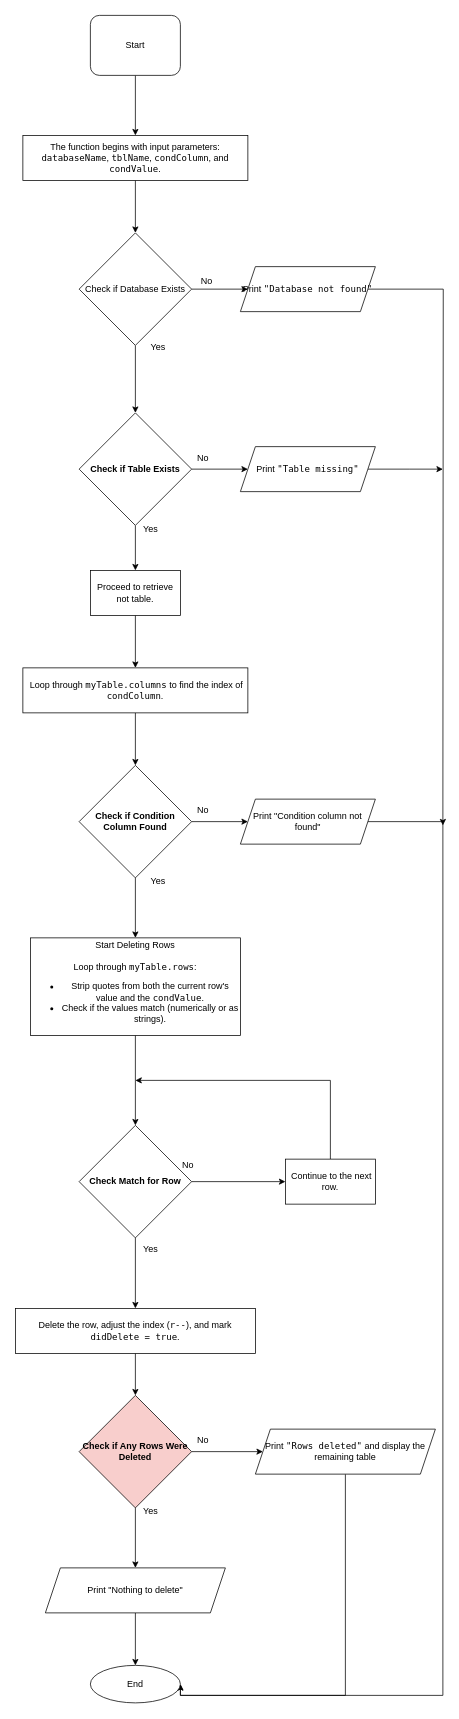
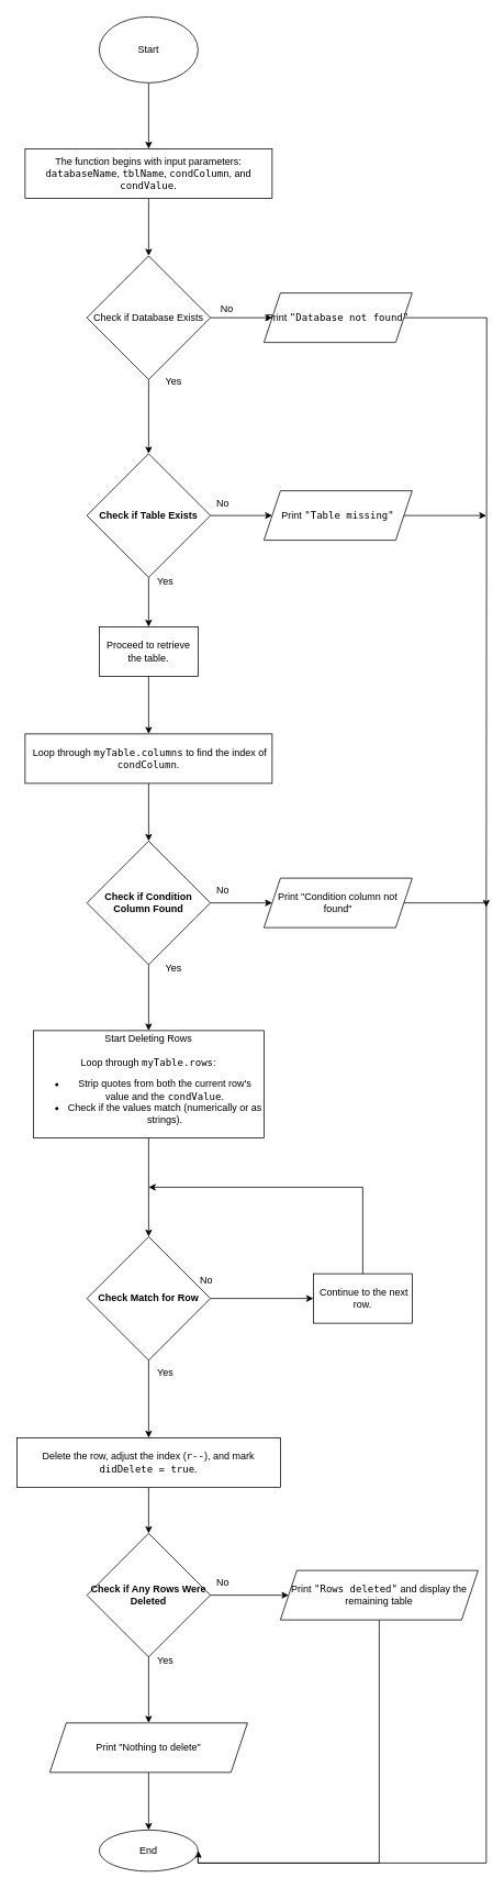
  <mxCell id="0" />
  <mxCell id="1" parent="0" />
  <mxCell id="2" value="" style="edgeStyle=orthogonalEdgeStyle;rounded=0;orthogonalLoop=1;jettySize=auto;html=1;" edge="1" parent="1" source="3" target="8"><mxGeometry relative="1" as="geometry" /></mxCell>
- <mxCell id="3" value="Start" style="whiteSpace=wrap;html=1;rounded=1;" vertex="1" parent="1"><mxGeometry x="120" y="20" width="120" height="80" as="geometry" /></mxCell>
+ <mxCell id="3" value="Start" style="ellipse;whiteSpace=wrap;html=1;" vertex="1" parent="1"><mxGeometry x="120" y="20" width="120" height="80" as="geometry" /></mxCell>
  <mxCell id="4" value="" style="edgeStyle=orthogonalEdgeStyle;rounded=0;orthogonalLoop=1;jettySize=auto;html=1;" edge="1" parent="1" source="6" target="10"><mxGeometry relative="1" as="geometry" /></mxCell>
  <mxCell id="5" value="" style="edgeStyle=orthogonalEdgeStyle;rounded=0;orthogonalLoop=1;jettySize=auto;html=1;" edge="1" parent="1" source="6" target="13"><mxGeometry relative="1" as="geometry" /></mxCell>
  <mxCell id="6" value="Check if Database Exists" style="rhombus;whiteSpace=wrap;html=1;" vertex="1" parent="1"><mxGeometry x="105" y="310" width="150" height="150" as="geometry" /></mxCell>
  <mxCell id="7" value="" style="edgeStyle=orthogonalEdgeStyle;rounded=0;orthogonalLoop=1;jettySize=auto;html=1;" edge="1" parent="1" source="8" target="6"><mxGeometry relative="1" as="geometry" /></mxCell>
  <mxCell id="8" value="The function begins with input parameters: &lt;code&gt;databaseName&lt;/code&gt;, &lt;code&gt;tblName&lt;/code&gt;, &lt;code&gt;condColumn&lt;/code&gt;, and &lt;code&gt;condValue&lt;/code&gt;." style="rounded=0;whiteSpace=wrap;html=1;" vertex="1" parent="1"><mxGeometry x="30" y="180" width="300" height="60" as="geometry" /></mxCell>
  <mxCell id="9" style="edgeStyle=orthogonalEdgeStyle;rounded=0;orthogonalLoop=1;jettySize=auto;html=1;" edge="1" parent="1" source="10"><mxGeometry relative="1" as="geometry"><mxPoint x="590" y="1100" as="targetPoint" /></mxGeometry></mxCell>
  <mxCell id="10" value="Print &lt;code&gt;&quot;Database not found&quot;&lt;/code&gt;" style="shape=parallelogram;perimeter=parallelogramPerimeter;whiteSpace=wrap;html=1;fixedSize=1;" vertex="1" parent="1"><mxGeometry x="320" y="355" width="180" height="60" as="geometry" /></mxCell>
  <mxCell id="11" value="" style="edgeStyle=orthogonalEdgeStyle;rounded=0;orthogonalLoop=1;jettySize=auto;html=1;" edge="1" parent="1" source="13" target="15"><mxGeometry relative="1" as="geometry" /></mxCell>
  <mxCell id="12" value="" style="edgeStyle=orthogonalEdgeStyle;rounded=0;orthogonalLoop=1;jettySize=auto;html=1;" edge="1" parent="1" source="13" target="17"><mxGeometry relative="1" as="geometry" /></mxCell>
  <mxCell id="13" value="&lt;strong&gt;Check if Table Exists&lt;/strong&gt;" style="rhombus;whiteSpace=wrap;html=1;" vertex="1" parent="1"><mxGeometry x="105" y="550" width="150" height="150" as="geometry" /></mxCell>
  <mxCell id="14" style="edgeStyle=orthogonalEdgeStyle;rounded=0;orthogonalLoop=1;jettySize=auto;html=1;" edge="1" parent="1" source="15"><mxGeometry relative="1" as="geometry"><mxPoint x="590" y="625" as="targetPoint" /></mxGeometry></mxCell>
  <mxCell id="15" value="Print &lt;code&gt;&quot;Table missing&quot;&lt;/code&gt;" style="shape=parallelogram;perimeter=parallelogramPerimeter;whiteSpace=wrap;html=1;fixedSize=1;" vertex="1" parent="1"><mxGeometry x="320" y="595" width="180" height="60" as="geometry" /></mxCell>
  <mxCell id="16" value="" style="edgeStyle=orthogonalEdgeStyle;rounded=0;orthogonalLoop=1;jettySize=auto;html=1;" edge="1" parent="1" source="17" target="19"><mxGeometry relative="1" as="geometry" /></mxCell>
- <mxCell id="17" value="Proceed to retrieve not table." style="rounded=0;whiteSpace=wrap;html=1;" vertex="1" parent="1"><mxGeometry x="120" y="760" width="120" height="60" as="geometry" /></mxCell>
+ <mxCell id="17" value="Proceed to retrieve the table." style="rounded=0;whiteSpace=wrap;html=1;" vertex="1" parent="1"><mxGeometry x="120" y="760" width="120" height="60" as="geometry" /></mxCell>
  <mxCell id="18" value="" style="edgeStyle=orthogonalEdgeStyle;rounded=0;orthogonalLoop=1;jettySize=auto;html=1;" edge="1" parent="1" source="19" target="22"><mxGeometry relative="1" as="geometry" /></mxCell>
  <mxCell id="19" value="&amp;nbsp;Loop through &lt;code&gt;myTable.columns&lt;/code&gt; to find the index of &lt;code&gt;condColumn&lt;/code&gt;." style="rounded=0;whiteSpace=wrap;html=1;" vertex="1" parent="1"><mxGeometry x="30" y="890" width="300" height="60" as="geometry" /></mxCell>
  <mxCell id="20" value="" style="edgeStyle=orthogonalEdgeStyle;rounded=0;orthogonalLoop=1;jettySize=auto;html=1;" edge="1" parent="1" source="22" target="26"><mxGeometry relative="1" as="geometry" /></mxCell>
  <mxCell id="21" value="" style="edgeStyle=orthogonalEdgeStyle;rounded=0;orthogonalLoop=1;jettySize=auto;html=1;" edge="1" parent="1" source="22" target="24"><mxGeometry relative="1" as="geometry" /></mxCell>
  <mxCell id="22" value="&lt;h4&gt;&lt;strong&gt;Check if Condition Column Found&lt;/strong&gt;&lt;/h4&gt;" style="rhombus;whiteSpace=wrap;html=1;" vertex="1" parent="1"><mxGeometry x="105" y="1020" width="150" height="150" as="geometry" /></mxCell>
  <mxCell id="23" style="edgeStyle=orthogonalEdgeStyle;rounded=0;orthogonalLoop=1;jettySize=auto;html=1;entryX=1;entryY=0.5;entryDx=0;entryDy=0;" edge="1" parent="1" source="24" target="42"><mxGeometry relative="1" as="geometry"><Array as="points"><mxPoint x="590" y="1095" /><mxPoint x="590" y="2260" /></Array></mxGeometry></mxCell>
  <mxCell id="24" value="Print &quot;Condition column not found&quot;" style="shape=parallelogram;perimeter=parallelogramPerimeter;whiteSpace=wrap;html=1;fixedSize=1;" vertex="1" parent="1"><mxGeometry x="320" y="1065" width="180" height="60" as="geometry" /></mxCell>
  <mxCell id="25" style="edgeStyle=orthogonalEdgeStyle;rounded=0;orthogonalLoop=1;jettySize=auto;html=1;entryX=0.5;entryY=0;entryDx=0;entryDy=0;" edge="1" parent="1" source="26" target="29"><mxGeometry relative="1" as="geometry" /></mxCell>
  <mxCell id="26" value="Start Deleting Rows&lt;div&gt;&lt;br&gt;&lt;/div&gt;&lt;div&gt;Loop through &lt;code&gt;myTable.rows&lt;/code&gt;:&lt;ul&gt;&lt;li&gt;Strip quotes from both the current row's value and the &lt;code&gt;condValue&lt;/code&gt;.&lt;/li&gt;&lt;li&gt;Check if the values match (numerically or as strings).&lt;/li&gt;&lt;/ul&gt;&lt;/div&gt;" style="rounded=0;whiteSpace=wrap;html=1;" vertex="1" parent="1"><mxGeometry x="40" y="1250" width="280" height="130" as="geometry" /></mxCell>
  <mxCell id="27" style="edgeStyle=orthogonalEdgeStyle;rounded=0;orthogonalLoop=1;jettySize=auto;html=1;entryX=0;entryY=0.5;entryDx=0;entryDy=0;" edge="1" parent="1" source="29" target="33"><mxGeometry relative="1" as="geometry" /></mxCell>
  <mxCell id="28" value="" style="edgeStyle=orthogonalEdgeStyle;rounded=0;orthogonalLoop=1;jettySize=auto;html=1;" edge="1" parent="1" source="29" target="31"><mxGeometry relative="1" as="geometry" /></mxCell>
  <mxCell id="29" value="&lt;h4&gt;Check Match for Row&lt;/h4&gt;" style="rhombus;whiteSpace=wrap;html=1;" vertex="1" parent="1"><mxGeometry x="105" y="1500" width="150" height="150" as="geometry" /></mxCell>
  <mxCell id="30" value="" style="edgeStyle=orthogonalEdgeStyle;rounded=0;orthogonalLoop=1;jettySize=auto;html=1;" edge="1" parent="1" source="31" target="37"><mxGeometry relative="1" as="geometry" /></mxCell>
  <mxCell id="31" value="Delete the row, adjust the index (&lt;code&gt;r--&lt;/code&gt;), and mark &lt;code&gt;didDelete = true&lt;/code&gt;." style="rounded=0;whiteSpace=wrap;html=1;" vertex="1" parent="1"><mxGeometry x="20" y="1744" width="320" height="60" as="geometry" /></mxCell>
  <mxCell id="32" style="edgeStyle=orthogonalEdgeStyle;rounded=0;orthogonalLoop=1;jettySize=auto;html=1;" edge="1" parent="1" source="33"><mxGeometry relative="1" as="geometry"><mxPoint x="180" y="1440" as="targetPoint" /><Array as="points"><mxPoint x="440" y="1440" /><mxPoint x="181" y="1440" /></Array></mxGeometry></mxCell>
  <mxCell id="33" value="&amp;nbsp;Continue to the next row." style="rounded=0;whiteSpace=wrap;html=1;" vertex="1" parent="1"><mxGeometry x="380" y="1545" width="120" height="60" as="geometry" /></mxCell>
  <mxCell id="34" value="No" style="text;html=1;align=center;verticalAlign=middle;resizable=0;points=[];autosize=1;strokeColor=none;fillColor=none;" vertex="1" parent="1"><mxGeometry x="230" y="1538" width="40" height="30" as="geometry" /></mxCell>
  <mxCell id="35" value="" style="edgeStyle=orthogonalEdgeStyle;rounded=0;orthogonalLoop=1;jettySize=auto;html=1;" edge="1" parent="1" source="37" target="41"><mxGeometry relative="1" as="geometry" /></mxCell>
  <mxCell id="36" value="" style="edgeStyle=orthogonalEdgeStyle;rounded=0;orthogonalLoop=1;jettySize=auto;html=1;" edge="1" parent="1" source="37" target="39"><mxGeometry relative="1" as="geometry" /></mxCell>
- <mxCell id="37" value="&lt;h4&gt;Check if Any Rows Were Deleted&lt;/h4&gt;" style="rhombus;whiteSpace=wrap;html=1;fillColor=#f8cecc;" vertex="1" parent="1"><mxGeometry x="105" y="1860" width="150" height="150" as="geometry" /></mxCell>
+ <mxCell id="37" value="&lt;h4&gt;Check if Any Rows Were Deleted&lt;/h4&gt;" style="rhombus;whiteSpace=wrap;html=1;" vertex="1" parent="1"><mxGeometry x="105" y="1860" width="150" height="150" as="geometry" /></mxCell>
  <mxCell id="38" style="edgeStyle=orthogonalEdgeStyle;rounded=0;orthogonalLoop=1;jettySize=auto;html=1;entryX=1;entryY=0.5;entryDx=0;entryDy=0;" edge="1" parent="1" source="39" target="42"><mxGeometry relative="1" as="geometry"><Array as="points"><mxPoint x="460" y="2260" /></Array></mxGeometry></mxCell>
  <mxCell id="39" value="Print &lt;code&gt;&quot;Rows deleted&quot;&lt;/code&gt; and display the remaining table" style="shape=parallelogram;perimeter=parallelogramPerimeter;whiteSpace=wrap;html=1;fixedSize=1;" vertex="1" parent="1"><mxGeometry x="340" y="1905" width="240" height="60" as="geometry" /></mxCell>
  <mxCell id="40" value="" style="edgeStyle=orthogonalEdgeStyle;rounded=0;orthogonalLoop=1;jettySize=auto;html=1;" edge="1" parent="1" source="41" target="42"><mxGeometry relative="1" as="geometry" /></mxCell>
  <mxCell id="41" value="Print &quot;Nothing to delete&quot;" style="shape=parallelogram;perimeter=parallelogramPerimeter;whiteSpace=wrap;html=1;fixedSize=1;" vertex="1" parent="1"><mxGeometry x="60" y="2090" width="240" height="60" as="geometry" /></mxCell>
  <mxCell id="42" value="End" style="ellipse;whiteSpace=wrap;html=1;" vertex="1" parent="1"><mxGeometry x="120" y="2220" width="120" height="50" as="geometry" /></mxCell>
  <mxCell id="43" value="No" style="text;html=1;align=center;verticalAlign=middle;resizable=0;points=[];autosize=1;strokeColor=none;fillColor=none;" vertex="1" parent="1"><mxGeometry x="255" y="360" width="40" height="30" as="geometry" /></mxCell>
  <mxCell id="44" value="No" style="text;html=1;align=center;verticalAlign=middle;resizable=0;points=[];autosize=1;strokeColor=none;fillColor=none;" vertex="1" parent="1"><mxGeometry x="250" y="595" width="40" height="30" as="geometry" /></mxCell>
  <mxCell id="45" value="No" style="text;html=1;align=center;verticalAlign=middle;resizable=0;points=[];autosize=1;strokeColor=none;fillColor=none;" vertex="1" parent="1"><mxGeometry x="250" y="1065" width="40" height="30" as="geometry" /></mxCell>
  <mxCell id="46" value="No" style="text;html=1;align=center;verticalAlign=middle;resizable=0;points=[];autosize=1;strokeColor=none;fillColor=none;" vertex="1" parent="1"><mxGeometry x="250" y="1905" width="40" height="30" as="geometry" /></mxCell>
  <mxCell id="47" value="Yes" style="text;html=1;align=center;verticalAlign=middle;resizable=0;points=[];autosize=1;strokeColor=none;fillColor=none;" vertex="1" parent="1"><mxGeometry x="190" y="448" width="40" height="30" as="geometry" /></mxCell>
  <mxCell id="48" value="Yes" style="text;html=1;align=center;verticalAlign=middle;resizable=0;points=[];autosize=1;strokeColor=none;fillColor=none;" vertex="1" parent="1"><mxGeometry x="180" y="690" width="40" height="30" as="geometry" /></mxCell>
  <mxCell id="49" value="Yes" style="text;html=1;align=center;verticalAlign=middle;resizable=0;points=[];autosize=1;strokeColor=none;fillColor=none;" vertex="1" parent="1"><mxGeometry x="190" y="1159" width="40" height="30" as="geometry" /></mxCell>
  <mxCell id="50" value="Yes" style="text;html=1;align=center;verticalAlign=middle;resizable=0;points=[];autosize=1;strokeColor=none;fillColor=none;" vertex="1" parent="1"><mxGeometry x="180" y="1650" width="40" height="30" as="geometry" /></mxCell>
  <mxCell id="51" value="Yes" style="text;html=1;align=center;verticalAlign=middle;resizable=0;points=[];autosize=1;strokeColor=none;fillColor=none;" vertex="1" parent="1"><mxGeometry x="180" y="2000" width="40" height="30" as="geometry" /></mxCell>
